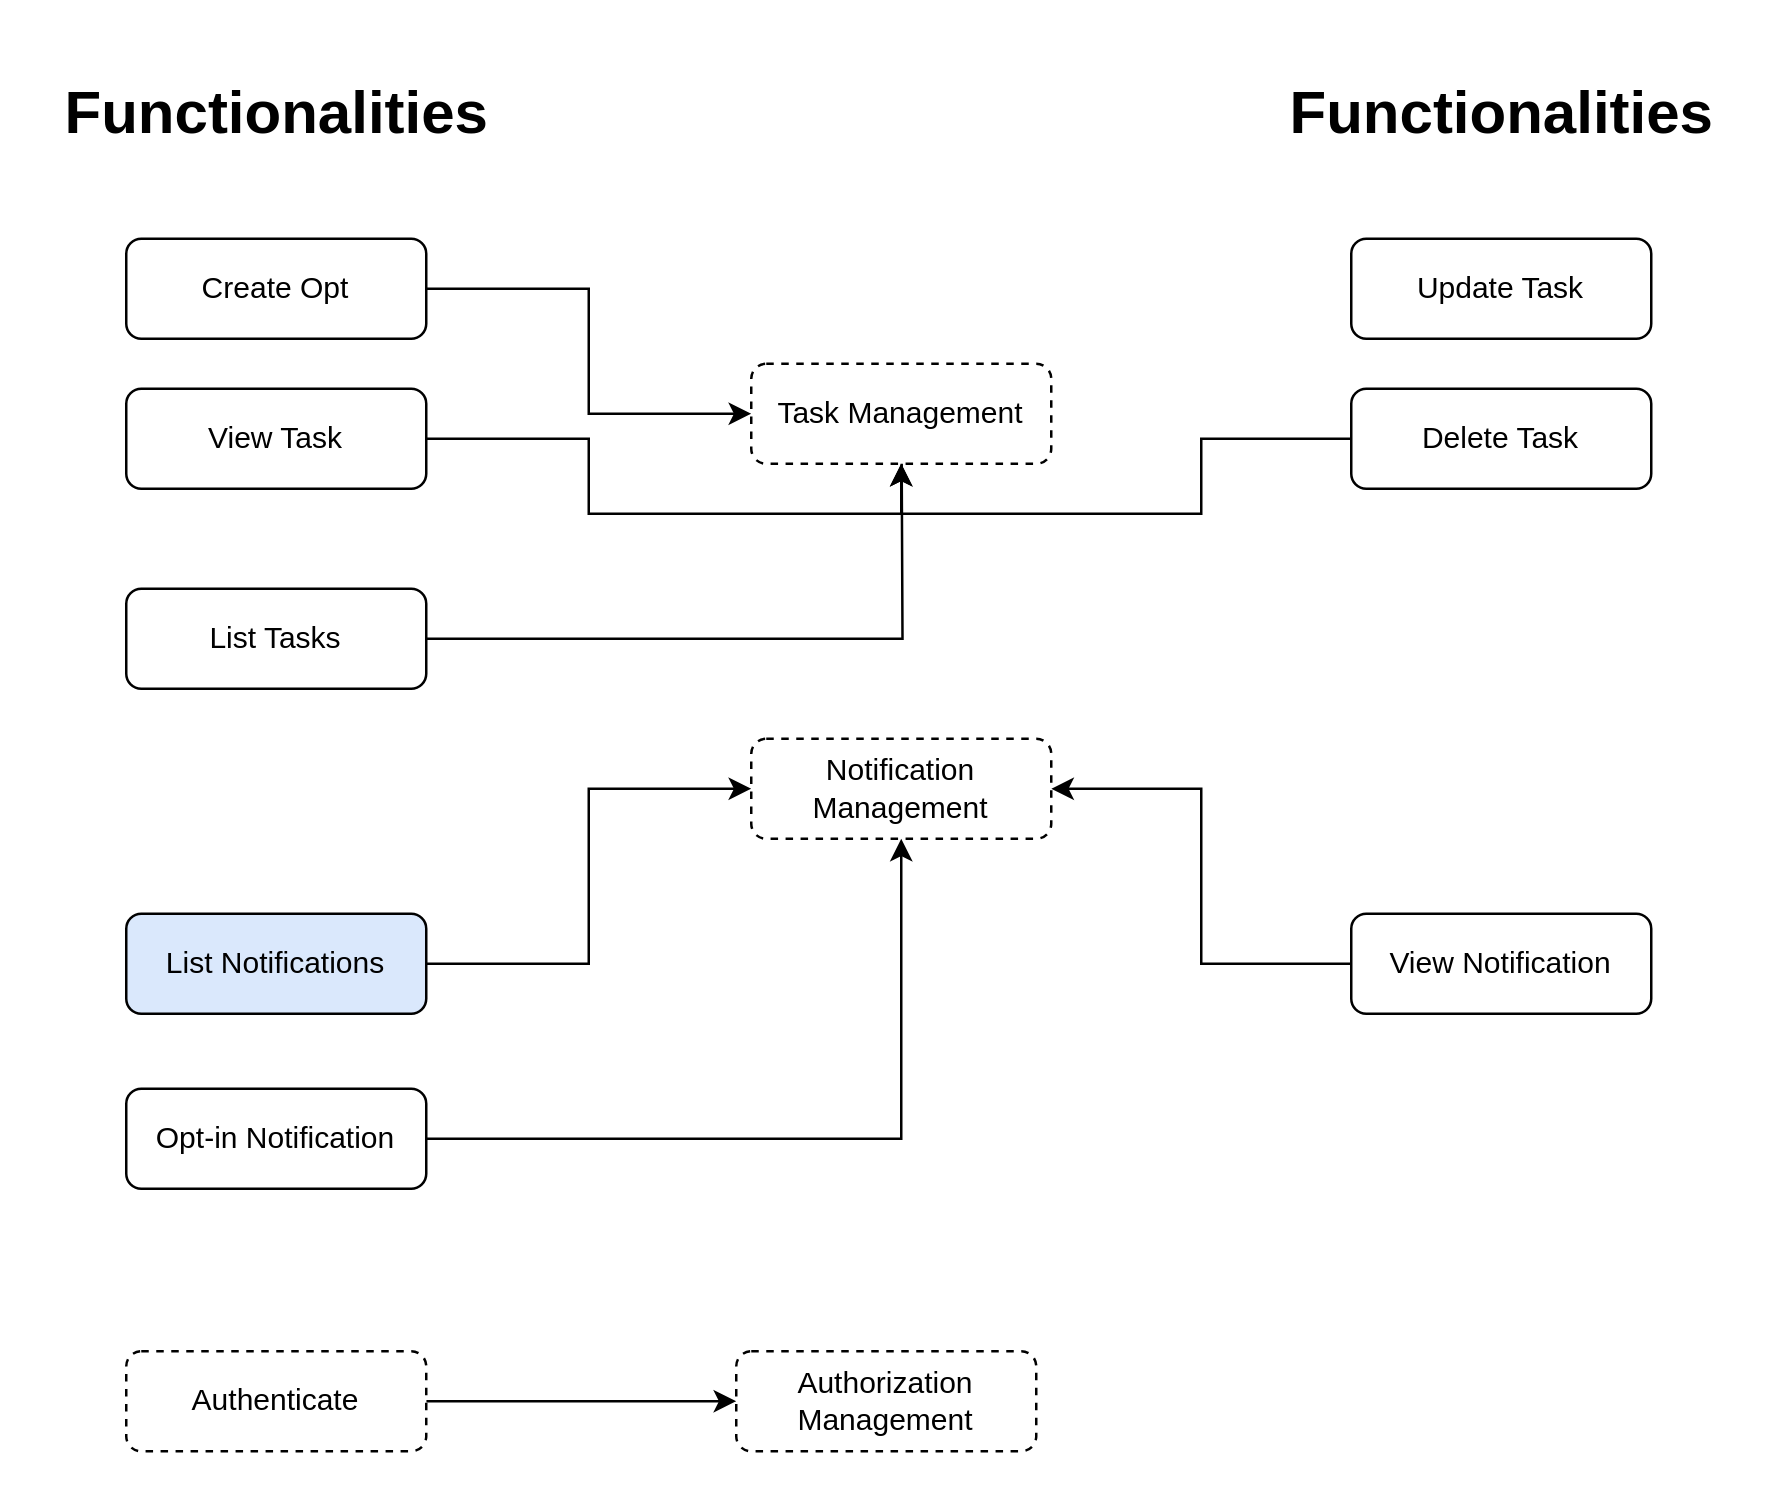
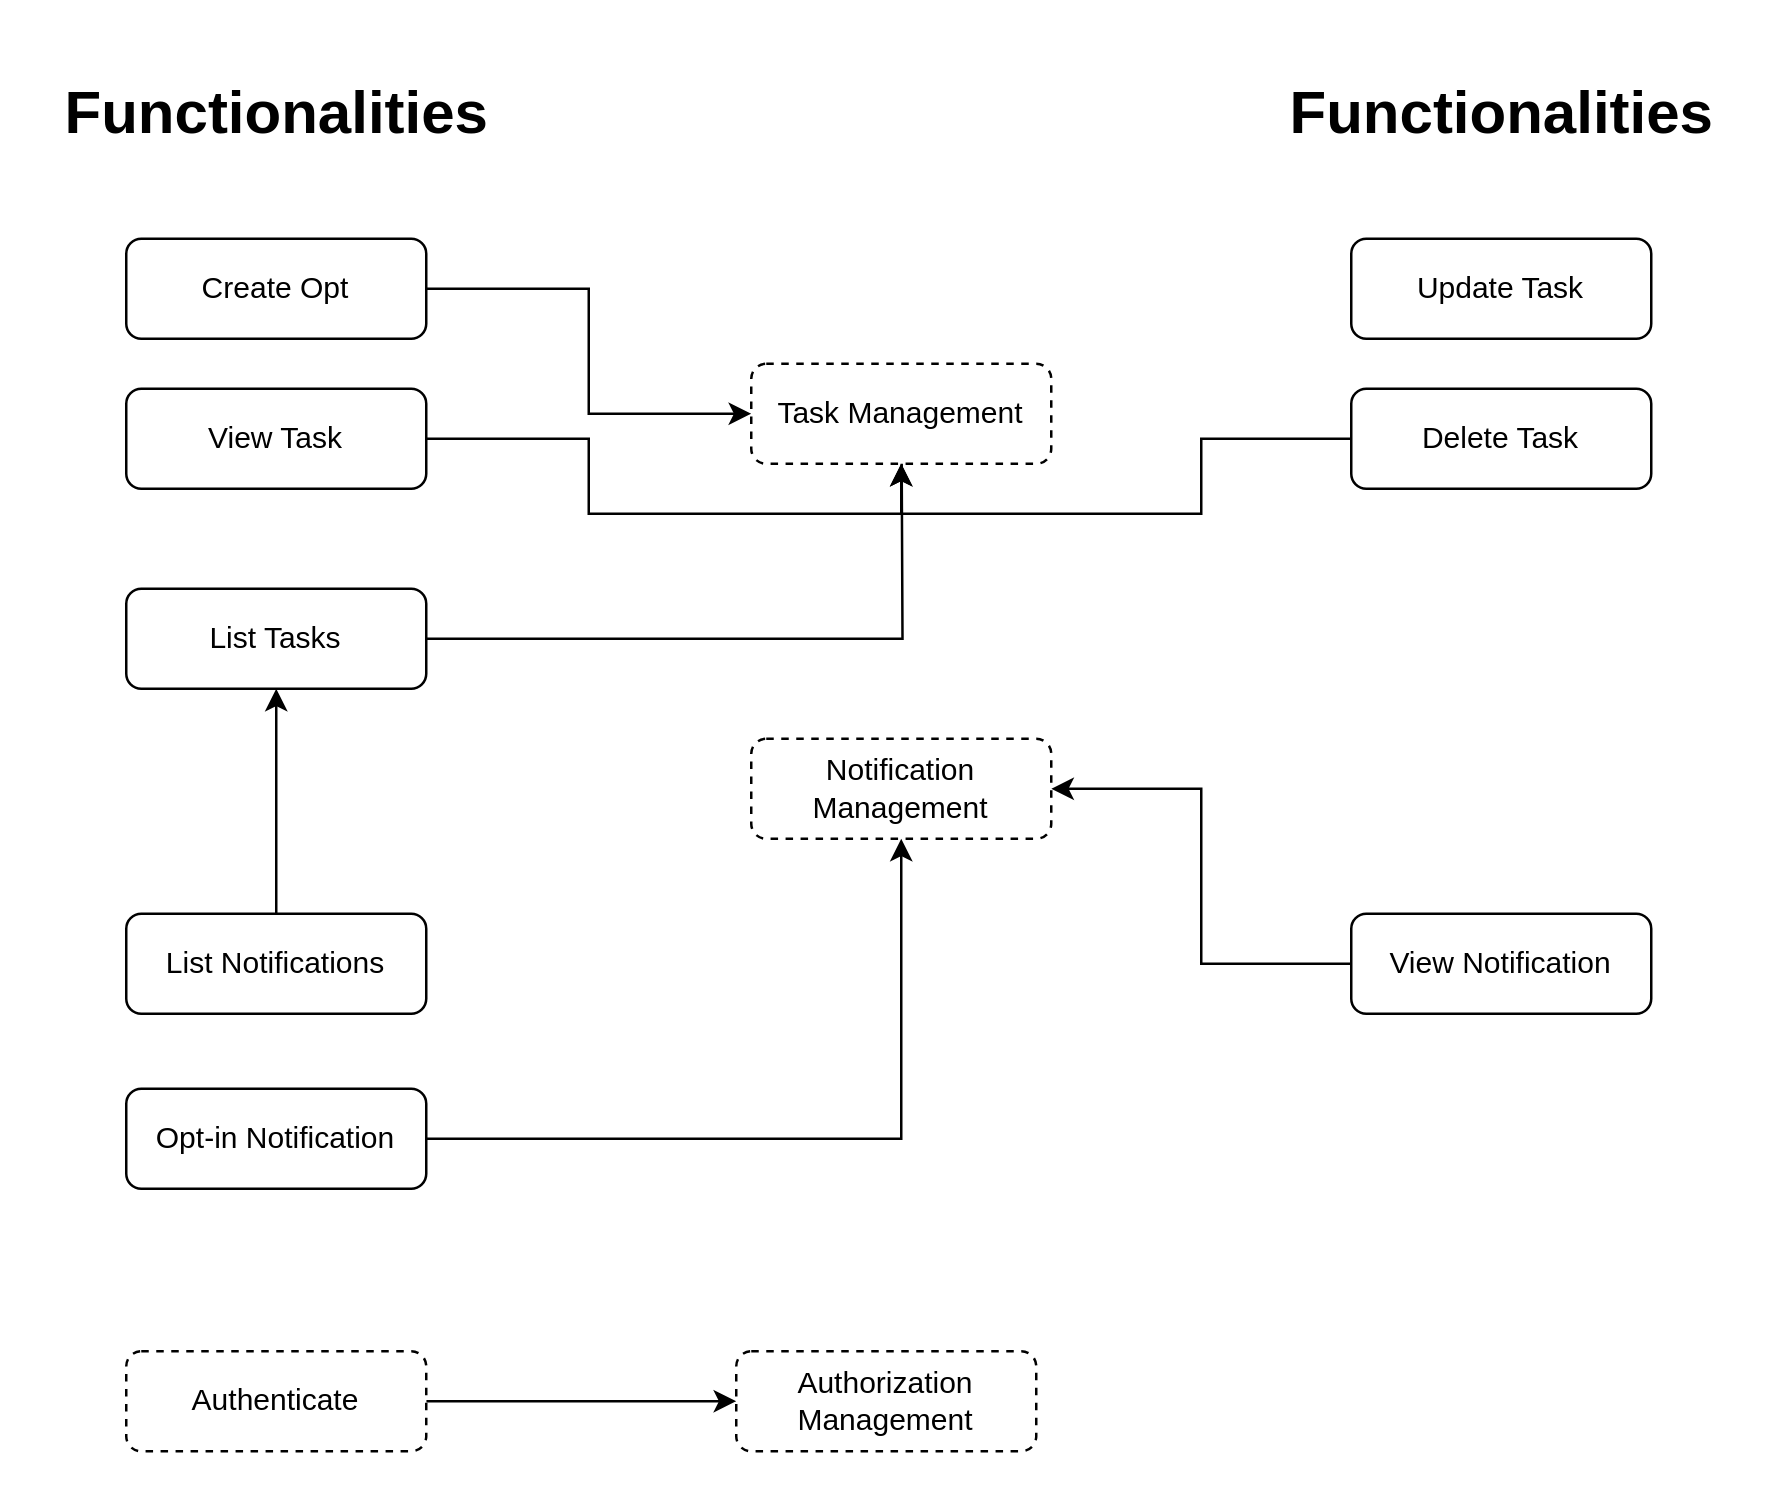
  <mxCell id="0" />
  <mxCell id="1" parent="0" />
  <mxCell id="2" style="edgeStyle=orthogonalEdgeStyle;rounded=0;orthogonalLoop=1;jettySize=auto;html=1;entryX=0;entryY=0.5;entryDx=0;entryDy=0;" edge="1" parent="1" source="3" target="15"><mxGeometry relative="1" as="geometry" /></mxCell>
  <mxCell id="3" value="Create Opt" style="rounded=1;whiteSpace=wrap;html=1;" vertex="1" parent="1"><mxGeometry x="50" y="95" width="120" height="40" as="geometry" /></mxCell>
  <mxCell id="4" style="edgeStyle=orthogonalEdgeStyle;rounded=0;orthogonalLoop=1;jettySize=auto;html=1;entryX=0.5;entryY=1;entryDx=0;entryDy=0;" edge="1" parent="1" source="5" target="15"><mxGeometry relative="1" as="geometry" /></mxCell>
  <mxCell id="5" value="View Task" style="rounded=1;whiteSpace=wrap;html=1;" vertex="1" parent="1"><mxGeometry x="50" y="155" width="120" height="40" as="geometry" /></mxCell>
  <mxCell id="6" style="edgeStyle=orthogonalEdgeStyle;rounded=0;orthogonalLoop=1;jettySize=auto;html=1;" edge="1" parent="1" source="7"><mxGeometry relative="1" as="geometry"><mxPoint x="360" y="145" as="targetPoint" /></mxGeometry></mxCell>
  <mxCell id="7" value="List Tasks" style="rounded=1;whiteSpace=wrap;html=1;" vertex="1" parent="1"><mxGeometry x="50" y="235" width="120" height="40" as="geometry" /></mxCell>
- <mxCell id="8" style="edgeStyle=orthogonalEdgeStyle;rounded=0;orthogonalLoop=1;jettySize=auto;html=1;entryX=0;entryY=0.5;entryDx=0;entryDy=0;" edge="1" parent="1" source="9" target="20"><mxGeometry relative="1" as="geometry" /></mxCell>
- <mxCell id="9" value="List Notifications" style="rounded=1;whiteSpace=wrap;html=1;fillColor=#dae8fc;" vertex="1" parent="1"><mxGeometry x="50" y="365" width="120" height="40" as="geometry" /></mxCell>
+ <mxCell id="8" style="edgeStyle=orthogonalEdgeStyle;rounded=0;orthogonalLoop=1;jettySize=auto;html=1;" edge="1" parent="1" source="9" target="7"><mxGeometry relative="1" as="geometry" /></mxCell>
+ <mxCell id="9" value="List Notifications" style="rounded=1;whiteSpace=wrap;html=1;" vertex="1" parent="1"><mxGeometry x="50" y="365" width="120" height="40" as="geometry" /></mxCell>
  <mxCell id="10" style="edgeStyle=orthogonalEdgeStyle;rounded=0;orthogonalLoop=1;jettySize=auto;html=1;entryX=1;entryY=0.5;entryDx=0;entryDy=0;" edge="1" parent="1" source="11" target="20"><mxGeometry relative="1" as="geometry" /></mxCell>
  <mxCell id="11" value="View Notification" style="rounded=1;whiteSpace=wrap;html=1;" vertex="1" parent="1"><mxGeometry x="540" y="365" width="120" height="40" as="geometry" /></mxCell>
  <mxCell id="12" style="edgeStyle=orthogonalEdgeStyle;rounded=0;orthogonalLoop=1;jettySize=auto;html=1;entryX=0;entryY=0.5;entryDx=0;entryDy=0;" edge="1" parent="1" source="13" target="21"><mxGeometry relative="1" as="geometry" /></mxCell>
  <mxCell id="13" value="Authenticate" style="rounded=1;whiteSpace=wrap;html=1;dashed=1;" vertex="1" parent="1"><mxGeometry x="50" y="540" width="120" height="40" as="geometry" /></mxCell>
  <mxCell id="14" value="&lt;h1&gt;Functionalities&lt;/h1&gt;" style="text;html=1;align=center;verticalAlign=middle;resizable=0;points=[];autosize=1;strokeColor=none;" vertex="1" parent="1"><mxGeometry x="20" y="20" width="180" height="50" as="geometry" /></mxCell>
  <mxCell id="15" value="Task Management" style="rounded=1;whiteSpace=wrap;html=1;dashed=1;" vertex="1" parent="1"><mxGeometry x="300" y="145" width="120" height="40" as="geometry" /></mxCell>
  <mxCell id="16" value="&lt;h1&gt;Functionalities&lt;/h1&gt;" style="text;html=1;align=center;verticalAlign=middle;resizable=0;points=[];autosize=1;strokeColor=none;" vertex="1" parent="1"><mxGeometry x="510" y="20" width="180" height="50" as="geometry" /></mxCell>
  <mxCell id="17" value="Update Task" style="rounded=1;whiteSpace=wrap;html=1;" vertex="1" parent="1"><mxGeometry x="540" y="95" width="120" height="40" as="geometry" /></mxCell>
  <mxCell id="18" style="edgeStyle=orthogonalEdgeStyle;rounded=0;orthogonalLoop=1;jettySize=auto;html=1;entryX=0.5;entryY=1;entryDx=0;entryDy=0;" edge="1" parent="1" source="19" target="15"><mxGeometry relative="1" as="geometry" /></mxCell>
  <mxCell id="19" value="Delete Task" style="rounded=1;whiteSpace=wrap;html=1;" vertex="1" parent="1"><mxGeometry x="540" y="155" width="120" height="40" as="geometry" /></mxCell>
  <mxCell id="20" value="Notification Management" style="rounded=1;whiteSpace=wrap;html=1;dashed=1;" vertex="1" parent="1"><mxGeometry x="300" y="295" width="120" height="40" as="geometry" /></mxCell>
  <mxCell id="21" value="Authorization Management" style="rounded=1;whiteSpace=wrap;html=1;dashed=1;" vertex="1" parent="1"><mxGeometry x="294" y="540" width="120" height="40" as="geometry" /></mxCell>
  <mxCell id="22" style="edgeStyle=orthogonalEdgeStyle;rounded=0;orthogonalLoop=1;jettySize=auto;html=1;entryX=0.5;entryY=1;entryDx=0;entryDy=0;" edge="1" parent="1" source="23" target="20"><mxGeometry relative="1" as="geometry" /></mxCell>
  <mxCell id="23" value="Opt-in Notification" style="rounded=1;whiteSpace=wrap;html=1;" vertex="1" parent="1"><mxGeometry x="50" y="435" width="120" height="40" as="geometry" /></mxCell>
